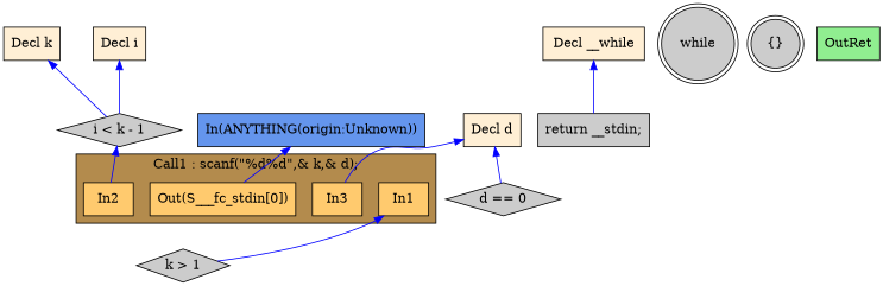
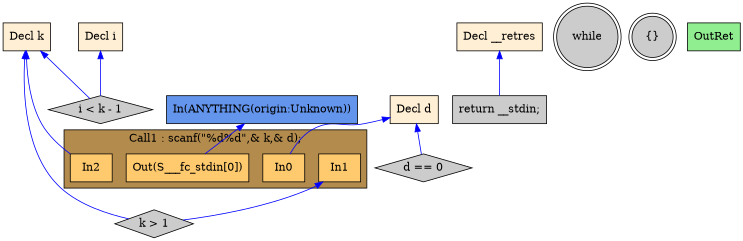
  digraph {
    rankdir=TB
    node [fillcolor="#CCCCCC" shape=box style=filled]
    edge [color="#0000FF" dir=back]
    n1 [fillcolor="#FFCA6E" label=In1]
    n2 [fillcolor="#FFCA6E" label=In2]
-   n3 [fillcolor="#FFCA6E" label=In3]
+   n3 [fillcolor="#FFCA6E" label=In0]
    n4 [fillcolor="#FFCA6E" label="Out(S___fc_stdin[0])"]
    n5 [label="k > 1" shape=diamond]
    n6 [fillcolor="#FFEFD5" label="Decl k"]
    n7 [label="i < k - 1" shape=diamond]
    n8 [fillcolor="#FFEFD5" label="Decl d"]
    n9 [label="d == 0" shape=diamond]
    n10 [fillcolor="#FFEFD5" label="Decl i"]
-   n11 [fillcolor="#FFEFD5" label="Decl __while"]
+   n11 [fillcolor="#FFEFD5" label="Decl __retres"]
    n12 [label="return __stdin;"]
    n13 [label=while shape=doublecircle]
    n14 [label="{}" shape=doublecircle]
    n15 [fillcolor="#90EE90" label=OutRet]
    n16 [fillcolor="#6495ED" label="In(ANYTHING(origin:Unknown))"]
    subgraph cluster_1 {
      fillcolor="#B38B4D"
      label="Call1 : scanf(\"%d%d\",& k,& d);"
      style=filled
      n1
      n2
      n3
      n4
    }
    n1 -> n5
-   n7 -> n2
+   n6 -> n2
+   n6 -> n5
    n6 -> n7
    n8 -> n3
    n8 -> n9
    n10 -> n7
    n11 -> n12
    n16 -> n4
  }
